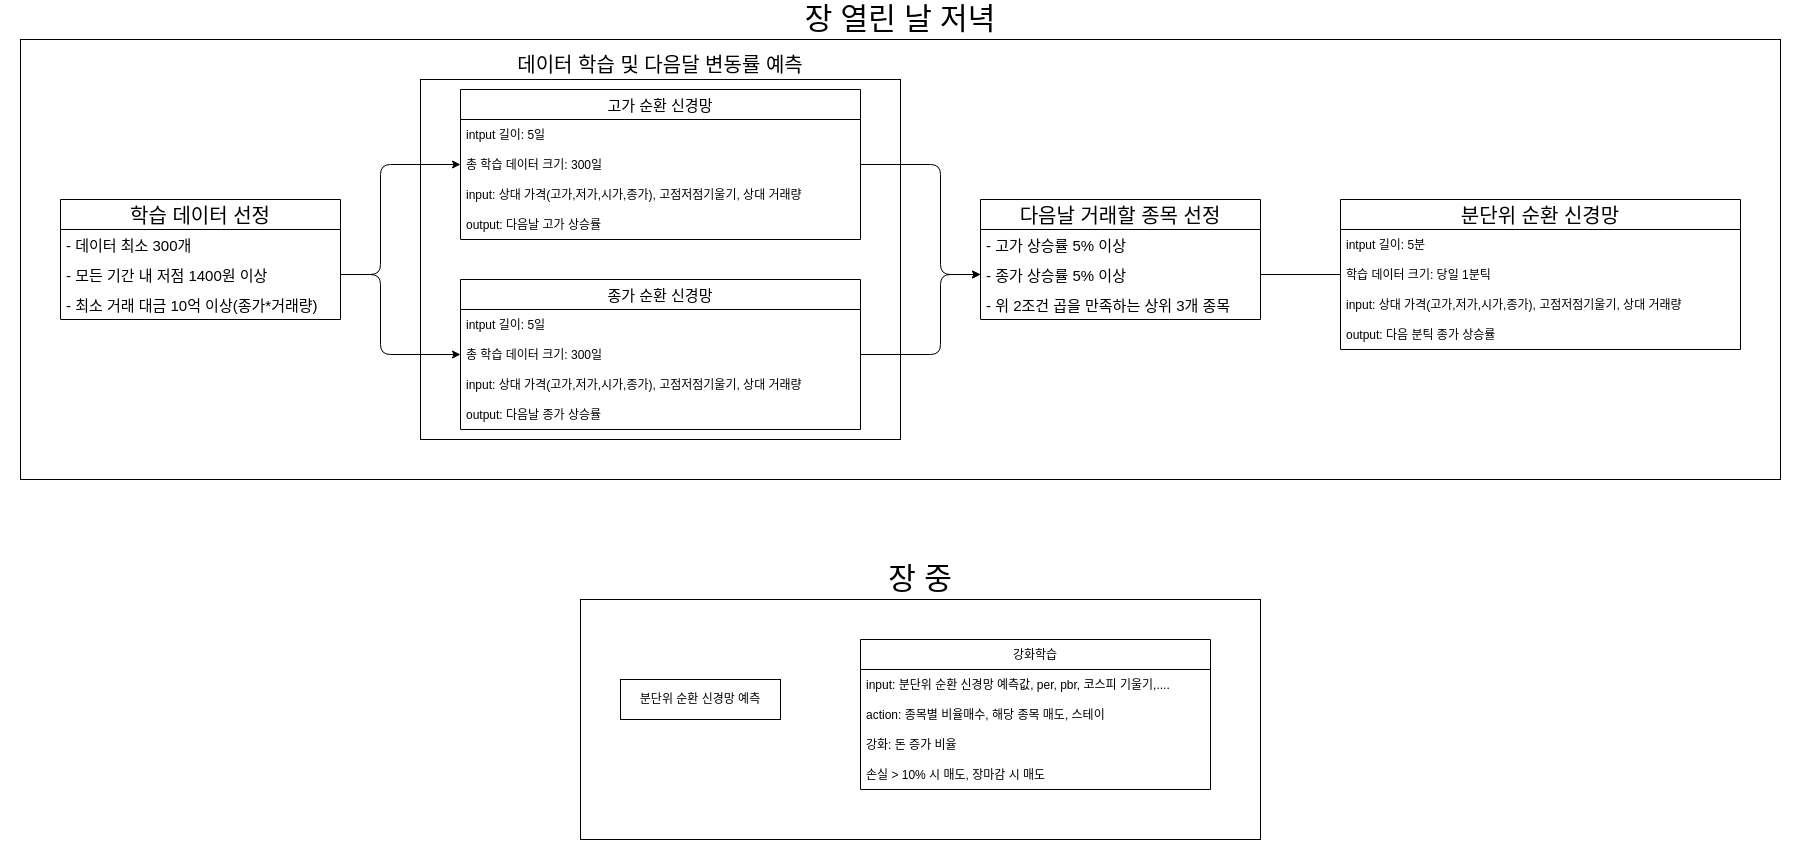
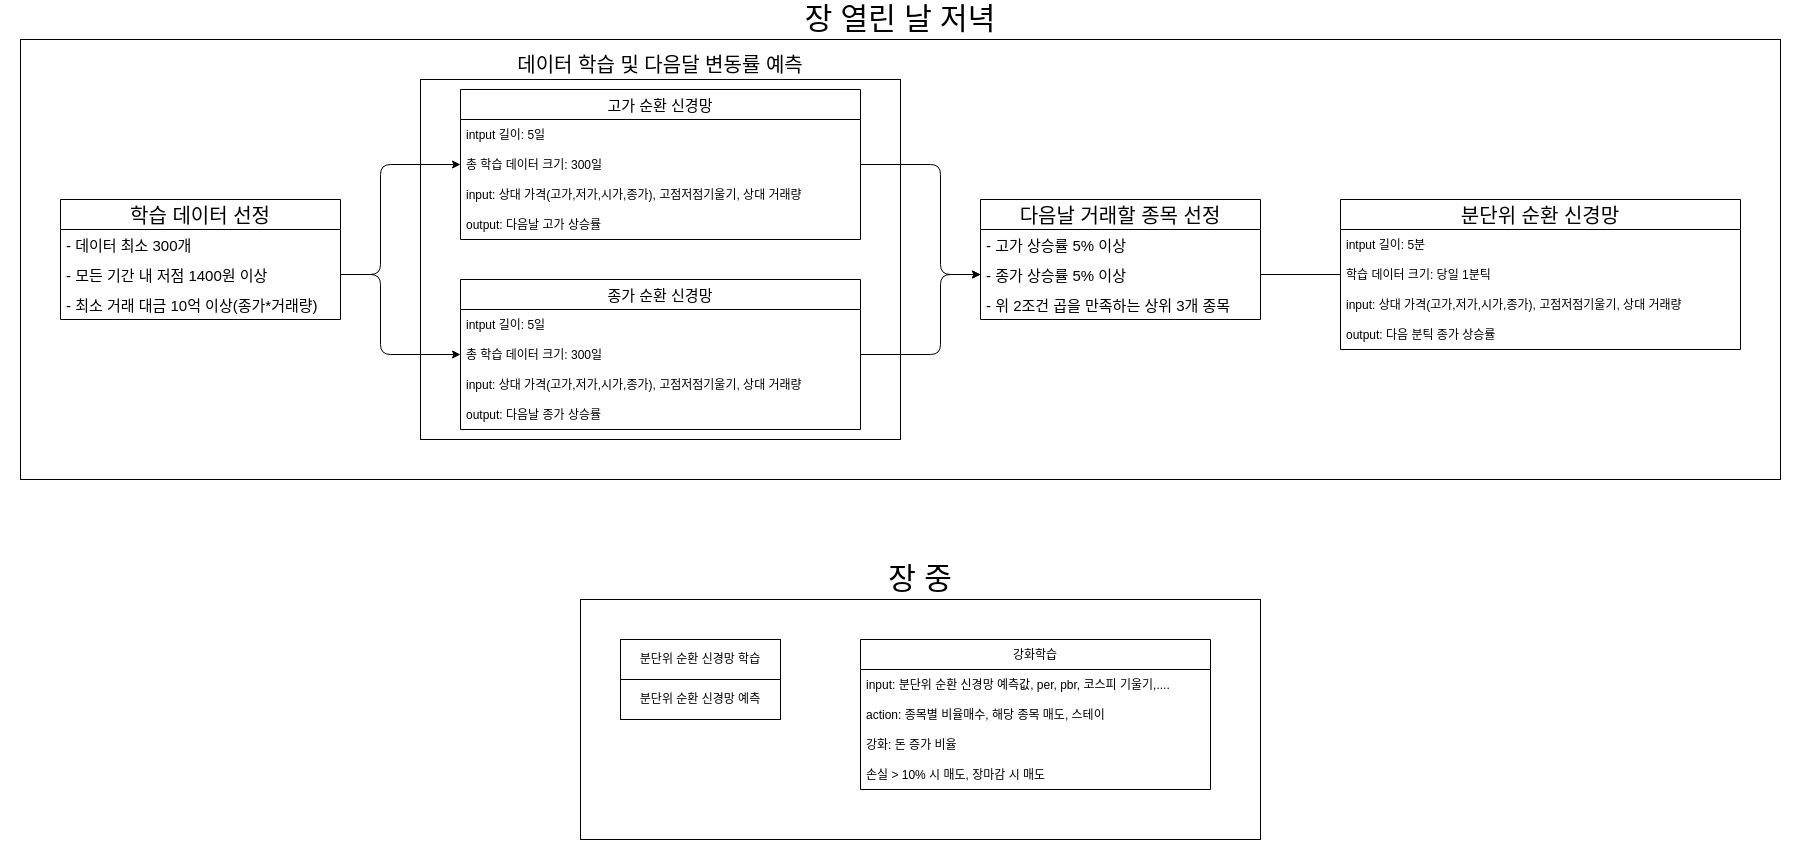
  <mxCell id="0" />
  <mxCell id="1" parent="0" />
  <mxCell id="2" value="&lt;font style=&quot;font-size: 30px&quot;&gt;장 중&lt;/font&gt;" style="rounded=0;whiteSpace=wrap;html=1;fontSize=20;labelPosition=center;verticalLabelPosition=top;align=center;verticalAlign=bottom;" vertex="1" parent="1"><mxGeometry x="580" y="580" width="680" height="240" as="geometry" /></mxCell>
  <mxCell id="3" value="&lt;font style=&quot;font-size: 30px&quot;&gt;장 열린 날 저녁&lt;/font&gt;" style="rounded=0;whiteSpace=wrap;html=1;fontSize=20;labelPosition=center;verticalLabelPosition=top;align=center;verticalAlign=bottom;" vertex="1" parent="1"><mxGeometry x="20" y="20" width="1760" height="440" as="geometry" /></mxCell>
  <mxCell id="4" value="&lt;font style=&quot;font-size: 20px&quot;&gt;데이터 학습 및 다음달 변동률 예측&lt;/font&gt;" style="rounded=0;whiteSpace=wrap;html=1;fontSize=15;labelPosition=center;verticalLabelPosition=top;align=center;verticalAlign=bottom;" vertex="1" parent="1"><mxGeometry x="420" y="60" width="480" height="360" as="geometry" /></mxCell>
  <mxCell id="5" value="종가 순환 신경망" style="swimlane;fontStyle=0;childLayout=stackLayout;horizontal=1;startSize=30;horizontalStack=0;resizeParent=1;resizeParentMax=0;resizeLast=0;collapsible=1;marginBottom=0;fontSize=15;" parent="1" vertex="1"><mxGeometry x="460" y="260" width="400" height="150" as="geometry" /></mxCell>
  <mxCell id="6" value="intput 길이: 5일" style="text;strokeColor=none;fillColor=none;align=left;verticalAlign=middle;spacingLeft=4;spacingRight=4;overflow=hidden;points=[[0,0.5],[1,0.5]];portConstraint=eastwest;rotatable=0;" parent="5" vertex="1"><mxGeometry y="30" width="400" height="30" as="geometry" /></mxCell>
  <mxCell id="7" value="총 학습 데이터 크기: 300일" style="text;strokeColor=none;fillColor=none;align=left;verticalAlign=middle;spacingLeft=4;spacingRight=4;overflow=hidden;points=[[0,0.5],[1,0.5]];portConstraint=eastwest;rotatable=0;" parent="5" vertex="1"><mxGeometry y="60" width="400" height="30" as="geometry" /></mxCell>
  <mxCell id="8" value="input: 상대 가격(고가,저가,시가,종가), 고점저점기울기, 상대 거래량" style="text;strokeColor=none;fillColor=none;align=left;verticalAlign=middle;spacingLeft=4;spacingRight=4;overflow=hidden;points=[[0,0.5],[1,0.5]];portConstraint=eastwest;rotatable=0;" parent="5" vertex="1"><mxGeometry y="90" width="400" height="30" as="geometry" /></mxCell>
  <mxCell id="9" value="output: 다음날 종가 상승률" style="text;strokeColor=none;fillColor=none;align=left;verticalAlign=middle;spacingLeft=4;spacingRight=4;overflow=hidden;points=[[0,0.5],[1,0.5]];portConstraint=eastwest;rotatable=0;" parent="5" vertex="1"><mxGeometry y="120" width="400" height="30" as="geometry" /></mxCell>
  <mxCell id="10" value="강화학습" style="swimlane;fontStyle=0;childLayout=stackLayout;horizontal=1;startSize=30;horizontalStack=0;resizeParent=1;resizeParentMax=0;resizeLast=0;collapsible=1;marginBottom=0;" parent="1" vertex="1"><mxGeometry x="860" y="620" width="350" height="150" as="geometry" /></mxCell>
  <mxCell id="11" value="input: 분단위 순환 신경망 예측값, per, pbr, 코스피 기울기,...." style="text;strokeColor=none;fillColor=none;align=left;verticalAlign=middle;spacingLeft=4;spacingRight=4;overflow=hidden;points=[[0,0.5],[1,0.5]];portConstraint=eastwest;rotatable=0;" parent="10" vertex="1"><mxGeometry y="30" width="350" height="30" as="geometry" /></mxCell>
  <mxCell id="12" value="action: 종목별 비율매수, 해당 종목 매도, 스테이" style="text;strokeColor=none;fillColor=none;align=left;verticalAlign=middle;spacingLeft=4;spacingRight=4;overflow=hidden;points=[[0,0.5],[1,0.5]];portConstraint=eastwest;rotatable=0;" parent="10" vertex="1"><mxGeometry y="60" width="350" height="30" as="geometry" /></mxCell>
  <mxCell id="13" value="강화: 돈 증가 비율" style="text;strokeColor=none;fillColor=none;align=left;verticalAlign=middle;spacingLeft=4;spacingRight=4;overflow=hidden;points=[[0,0.5],[1,0.5]];portConstraint=eastwest;rotatable=0;" parent="10" vertex="1"><mxGeometry y="90" width="350" height="30" as="geometry" /></mxCell>
  <mxCell id="14" value="손실 &gt; 10% 시 매도, 장마감 시 매도" style="text;strokeColor=none;fillColor=none;align=left;verticalAlign=middle;spacingLeft=4;spacingRight=4;overflow=hidden;points=[[0,0.5],[1,0.5]];portConstraint=eastwest;rotatable=0;" parent="10" vertex="1"><mxGeometry y="120" width="350" height="30" as="geometry" /></mxCell>
  <mxCell id="15" value="분단위 순환 신경망" style="swimlane;fontStyle=0;childLayout=stackLayout;horizontal=1;startSize=30;horizontalStack=0;resizeParent=1;resizeParentMax=0;resizeLast=0;collapsible=1;marginBottom=0;fontSize=20;" parent="1" vertex="1"><mxGeometry x="1340" y="180" width="400" height="150" as="geometry" /></mxCell>
  <mxCell id="16" value="intput 길이: 5분" style="text;strokeColor=none;fillColor=none;align=left;verticalAlign=middle;spacingLeft=4;spacingRight=4;overflow=hidden;points=[[0,0.5],[1,0.5]];portConstraint=eastwest;rotatable=0;" parent="15" vertex="1"><mxGeometry y="30" width="400" height="30" as="geometry" /></mxCell>
  <mxCell id="17" value="학습 데이터 크기: 당일 1분틱" style="text;strokeColor=none;fillColor=none;align=left;verticalAlign=middle;spacingLeft=4;spacingRight=4;overflow=hidden;points=[[0,0.5],[1,0.5]];portConstraint=eastwest;rotatable=0;" parent="15" vertex="1"><mxGeometry y="60" width="400" height="30" as="geometry" /></mxCell>
  <mxCell id="18" value="input: 상대 가격(고가,저가,시가,종가), 고점저점기울기, 상대 거래량" style="text;strokeColor=none;fillColor=none;align=left;verticalAlign=middle;spacingLeft=4;spacingRight=4;overflow=hidden;points=[[0,0.5],[1,0.5]];portConstraint=eastwest;rotatable=0;" parent="15" vertex="1"><mxGeometry y="90" width="400" height="30" as="geometry" /></mxCell>
  <mxCell id="19" value="output: 다음 분틱 종가 상승률" style="text;strokeColor=none;fillColor=none;align=left;verticalAlign=middle;spacingLeft=4;spacingRight=4;overflow=hidden;points=[[0,0.5],[1,0.5]];portConstraint=eastwest;rotatable=0;" parent="15" vertex="1"><mxGeometry y="120" width="400" height="30" as="geometry" /></mxCell>
  <mxCell id="20" value="고가 순환 신경망" style="swimlane;fontStyle=0;childLayout=stackLayout;horizontal=1;startSize=30;horizontalStack=0;resizeParent=1;resizeParentMax=0;resizeLast=0;collapsible=1;marginBottom=0;fontSize=15;" parent="1" vertex="1"><mxGeometry x="460" y="70" width="400" height="150" as="geometry" /></mxCell>
  <mxCell id="21" value="intput 길이: 5일" style="text;strokeColor=none;fillColor=none;align=left;verticalAlign=middle;spacingLeft=4;spacingRight=4;overflow=hidden;points=[[0,0.5],[1,0.5]];portConstraint=eastwest;rotatable=0;" parent="20" vertex="1"><mxGeometry y="30" width="400" height="30" as="geometry" /></mxCell>
  <mxCell id="22" value="총 학습 데이터 크기: 300일" style="text;strokeColor=none;fillColor=none;align=left;verticalAlign=middle;spacingLeft=4;spacingRight=4;overflow=hidden;points=[[0,0.5],[1,0.5]];portConstraint=eastwest;rotatable=0;" parent="20" vertex="1"><mxGeometry y="60" width="400" height="30" as="geometry" /></mxCell>
  <mxCell id="23" value="input: 상대 가격(고가,저가,시가,종가), 고점저점기울기, 상대 거래량" style="text;strokeColor=none;fillColor=none;align=left;verticalAlign=middle;spacingLeft=4;spacingRight=4;overflow=hidden;points=[[0,0.5],[1,0.5]];portConstraint=eastwest;rotatable=0;" parent="20" vertex="1"><mxGeometry y="90" width="400" height="30" as="geometry" /></mxCell>
  <mxCell id="24" value="output: 다음날 고가 상승률" style="text;strokeColor=none;fillColor=none;align=left;verticalAlign=middle;spacingLeft=4;spacingRight=4;overflow=hidden;points=[[0,0.5],[1,0.5]];portConstraint=eastwest;rotatable=0;" parent="20" vertex="1"><mxGeometry y="120" width="400" height="30" as="geometry" /></mxCell>
  <mxCell id="25" value="" style="endArrow=classic;html=1;exitX=1;exitY=0.5;exitDx=0;exitDy=0;entryX=0;entryY=0.5;entryDx=0;entryDy=0;" parent="1" source="29" target="22" edge="1"><mxGeometry width="50" height="50" relative="1" as="geometry"><mxPoint x="810" y="270" as="sourcePoint" /><mxPoint x="980" y="240" as="targetPoint" /><Array as="points"><mxPoint x="380" y="255" /><mxPoint x="380" y="145" /></Array></mxGeometry></mxCell>
  <mxCell id="26" value="" style="endArrow=classic;html=1;exitX=1;exitY=0.5;exitDx=0;exitDy=0;entryX=0;entryY=0.5;entryDx=0;entryDy=0;" parent="1" source="29" target="7" edge="1"><mxGeometry width="50" height="50" relative="1" as="geometry"><mxPoint x="810" y="270" as="sourcePoint" /><mxPoint x="850" y="340" as="targetPoint" /><Array as="points"><mxPoint x="380" y="255" /><mxPoint x="380" y="335" /></Array></mxGeometry></mxCell>
  <mxCell id="27" value="학습 데이터 선정" style="swimlane;fontStyle=0;childLayout=stackLayout;horizontal=1;startSize=30;horizontalStack=0;resizeParent=1;resizeParentMax=0;resizeLast=0;collapsible=1;marginBottom=0;fontSize=20;" vertex="1" parent="1"><mxGeometry x="60" y="180" width="280" height="120" as="geometry" /></mxCell>
  <mxCell id="28" value="- 데이터 최소 300개" style="text;strokeColor=none;fillColor=none;align=left;verticalAlign=middle;spacingLeft=4;spacingRight=4;overflow=hidden;points=[[0,0.5],[1,0.5]];portConstraint=eastwest;rotatable=0;fontSize=15;" vertex="1" parent="27"><mxGeometry y="30" width="280" height="30" as="geometry" /></mxCell>
  <mxCell id="29" value="- 모든 기간 내 저점 1400원 이상" style="text;strokeColor=none;fillColor=none;align=left;verticalAlign=middle;spacingLeft=4;spacingRight=4;overflow=hidden;points=[[0,0.5],[1,0.5]];portConstraint=eastwest;rotatable=0;fontSize=15;" vertex="1" parent="27"><mxGeometry y="60" width="280" height="30" as="geometry" /></mxCell>
  <mxCell id="30" value="- 최소 거래 대금 10억 이상(종가*거래량)" style="text;strokeColor=none;fillColor=none;align=left;verticalAlign=middle;spacingLeft=4;spacingRight=4;overflow=hidden;points=[[0,0.5],[1,0.5]];portConstraint=eastwest;rotatable=0;fontSize=15;" vertex="1" parent="27"><mxGeometry y="90" width="280" height="30" as="geometry" /></mxCell>
  <mxCell id="31" value="다음날 거래할 종목 선정" style="swimlane;fontStyle=0;childLayout=stackLayout;horizontal=1;startSize=30;horizontalStack=0;resizeParent=1;resizeParentMax=0;resizeLast=0;collapsible=1;marginBottom=0;fontSize=20;" vertex="1" parent="1"><mxGeometry x="980" y="180" width="280" height="120" as="geometry" /></mxCell>
  <mxCell id="32" value="- 고가 상승률 5% 이상" style="text;strokeColor=none;fillColor=none;align=left;verticalAlign=middle;spacingLeft=4;spacingRight=4;overflow=hidden;points=[[0,0.5],[1,0.5]];portConstraint=eastwest;rotatable=0;fontSize=15;" vertex="1" parent="31"><mxGeometry y="30" width="280" height="30" as="geometry" /></mxCell>
  <mxCell id="33" value="- 종가 상승률 5% 이상" style="text;strokeColor=none;fillColor=none;align=left;verticalAlign=middle;spacingLeft=4;spacingRight=4;overflow=hidden;points=[[0,0.5],[1,0.5]];portConstraint=eastwest;rotatable=0;fontSize=15;" vertex="1" parent="31"><mxGeometry y="60" width="280" height="30" as="geometry" /></mxCell>
  <mxCell id="34" value="- 위 2조건 곱을 만족하는 상위 3개 종목" style="text;strokeColor=none;fillColor=none;align=left;verticalAlign=middle;spacingLeft=4;spacingRight=4;overflow=hidden;points=[[0,0.5],[1,0.5]];portConstraint=eastwest;rotatable=0;fontSize=15;" vertex="1" parent="31"><mxGeometry y="90" width="280" height="30" as="geometry" /></mxCell>
  <mxCell id="35" value="" style="endArrow=classic;html=1;fontSize=20;exitX=1;exitY=0.5;exitDx=0;exitDy=0;entryX=0;entryY=0.5;entryDx=0;entryDy=0;" edge="1" parent="1" source="22" target="33"><mxGeometry width="50" height="50" relative="1" as="geometry"><mxPoint x="980" y="430" as="sourcePoint" /><mxPoint x="950" y="200" as="targetPoint" /><Array as="points"><mxPoint x="940" y="145" /><mxPoint x="940" y="255" /></Array></mxGeometry></mxCell>
  <mxCell id="36" value="" style="endArrow=classic;html=1;fontSize=20;exitX=1;exitY=0.5;exitDx=0;exitDy=0;entryX=0;entryY=0.5;entryDx=0;entryDy=0;" edge="1" parent="1" source="7" target="33"><mxGeometry width="50" height="50" relative="1" as="geometry"><mxPoint x="1000" y="420" as="sourcePoint" /><mxPoint x="1050" y="370" as="targetPoint" /><Array as="points"><mxPoint x="940" y="335" /><mxPoint x="940" y="255" /></Array></mxGeometry></mxCell>
  <mxCell id="37" value="" style="endArrow=none;html=1;fontSize=20;exitX=1;exitY=0.5;exitDx=0;exitDy=0;entryX=0;entryY=0.5;entryDx=0;entryDy=0;" edge="1" parent="1" source="33" target="17"><mxGeometry width="50" height="50" relative="1" as="geometry"><mxPoint x="1340" y="470" as="sourcePoint" /><mxPoint x="1390" y="420" as="targetPoint" /></mxGeometry></mxCell>
+ <mxCell id="38" value="분단위 순환 신경망 학습" style="rounded=0;whiteSpace=wrap;html=1;fontSize=12;" vertex="1" parent="1"><mxGeometry x="620" y="620" width="160" height="40" as="geometry" /></mxCell>
  <mxCell id="39" value="분단위 순환 신경망 예측" style="rounded=0;whiteSpace=wrap;html=1;fontSize=12;" vertex="1" parent="1"><mxGeometry x="620" y="660" width="160" height="40" as="geometry" /></mxCell>
